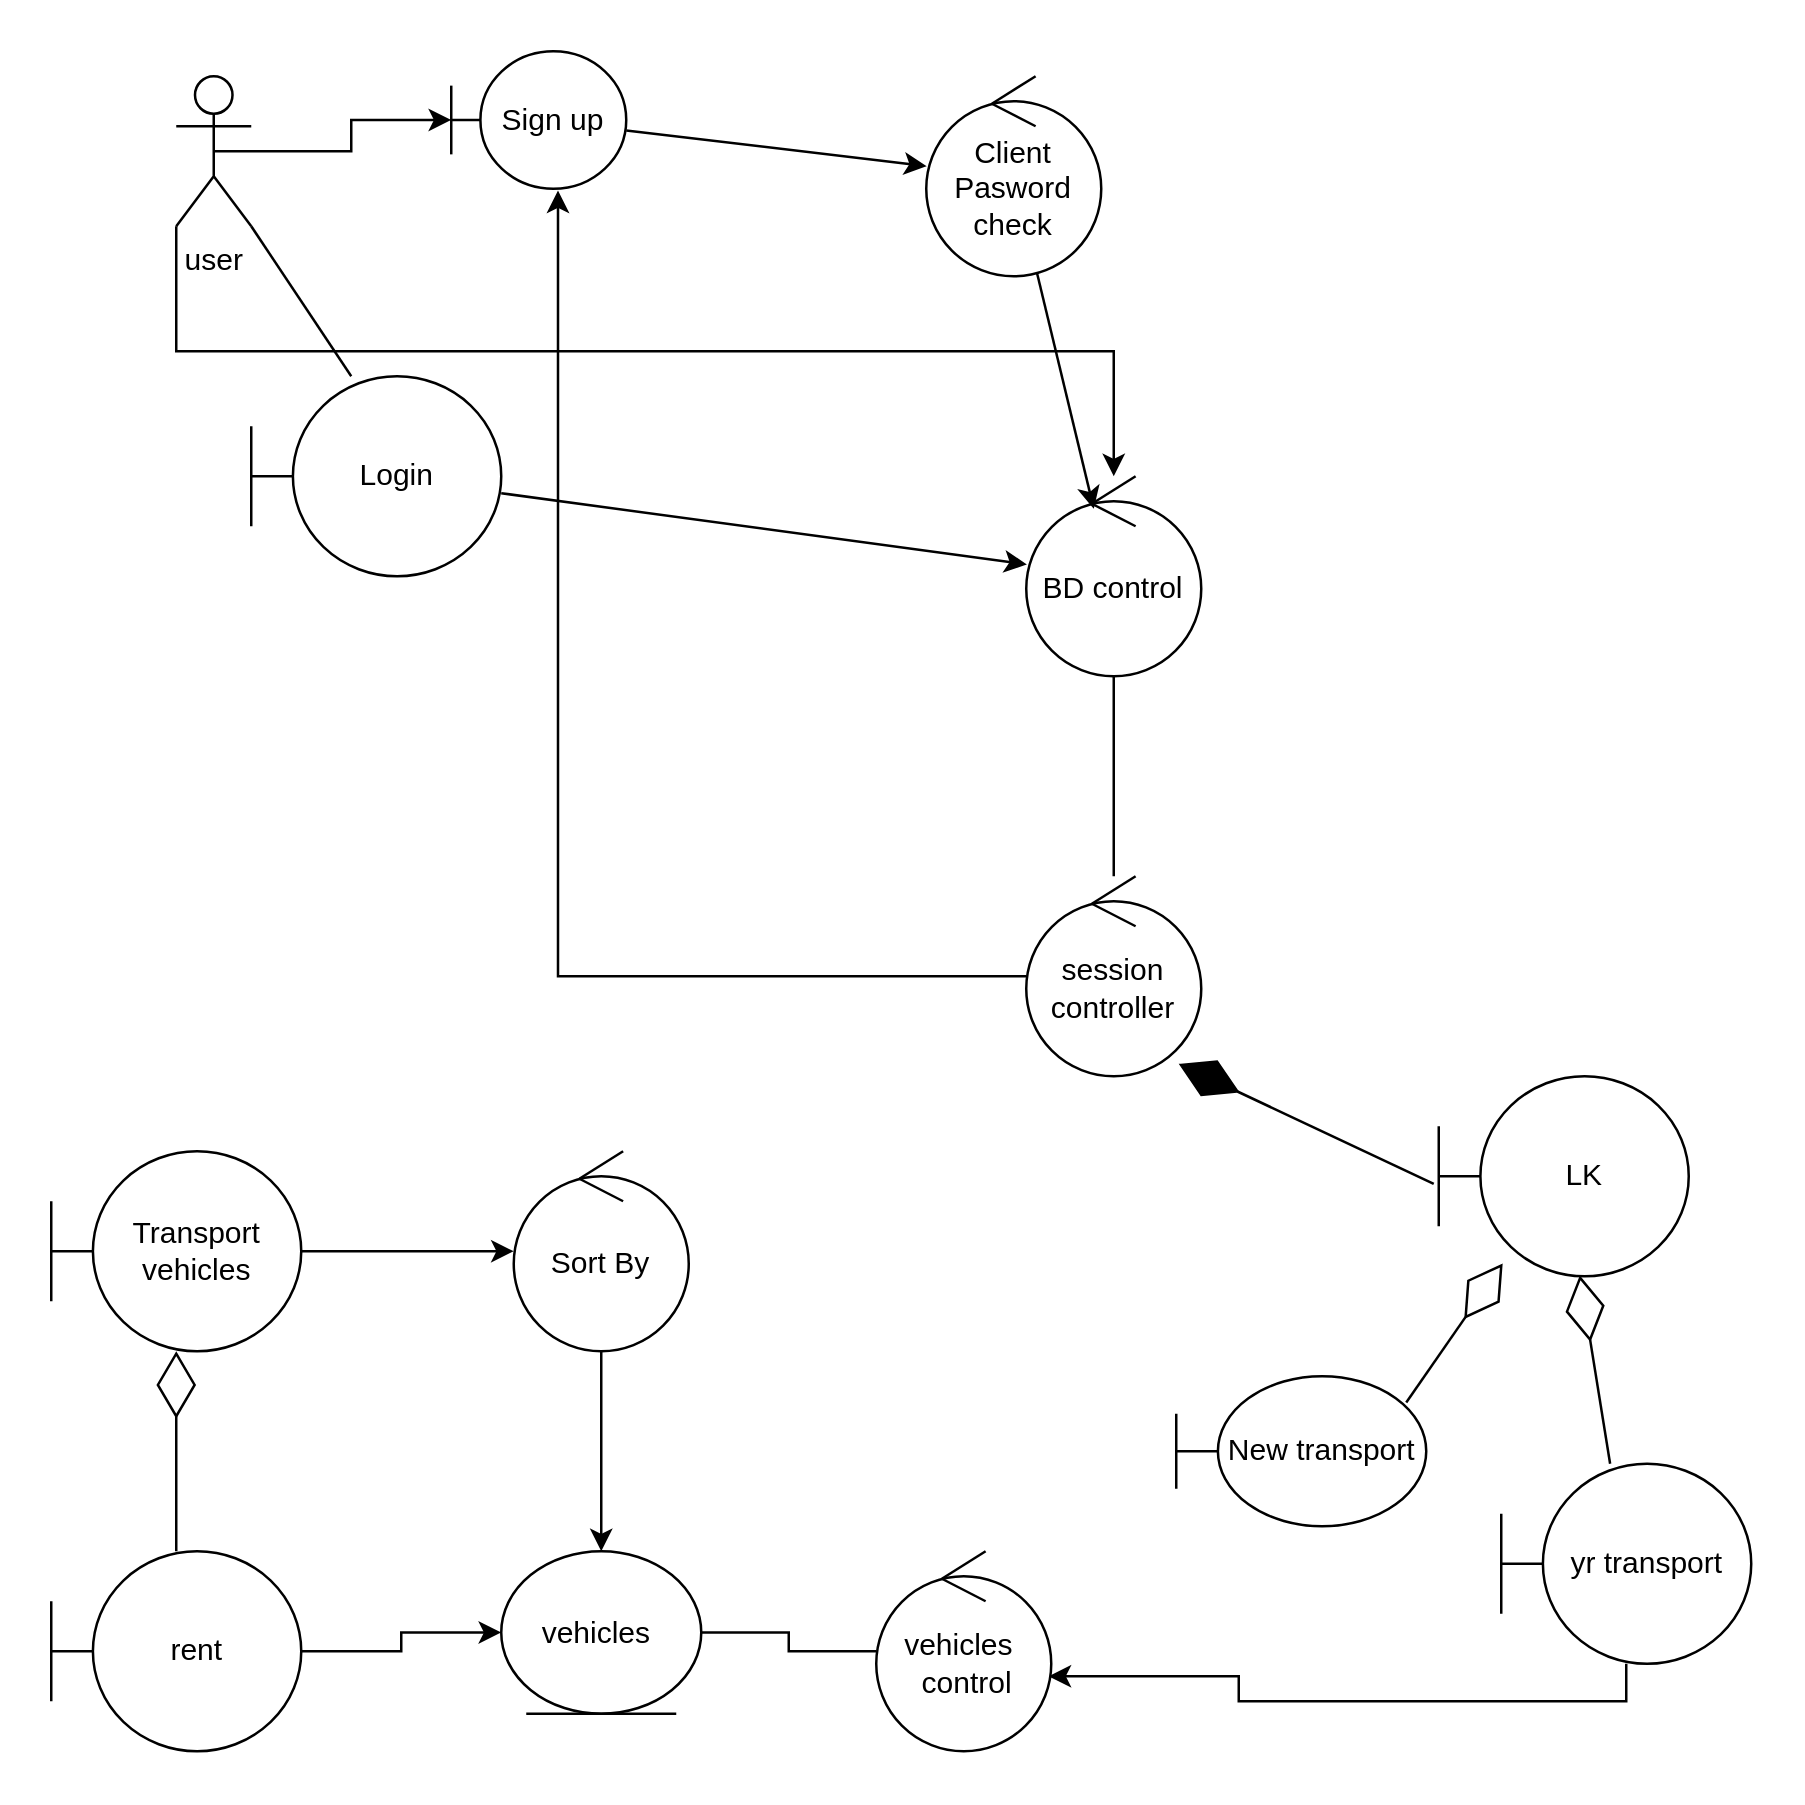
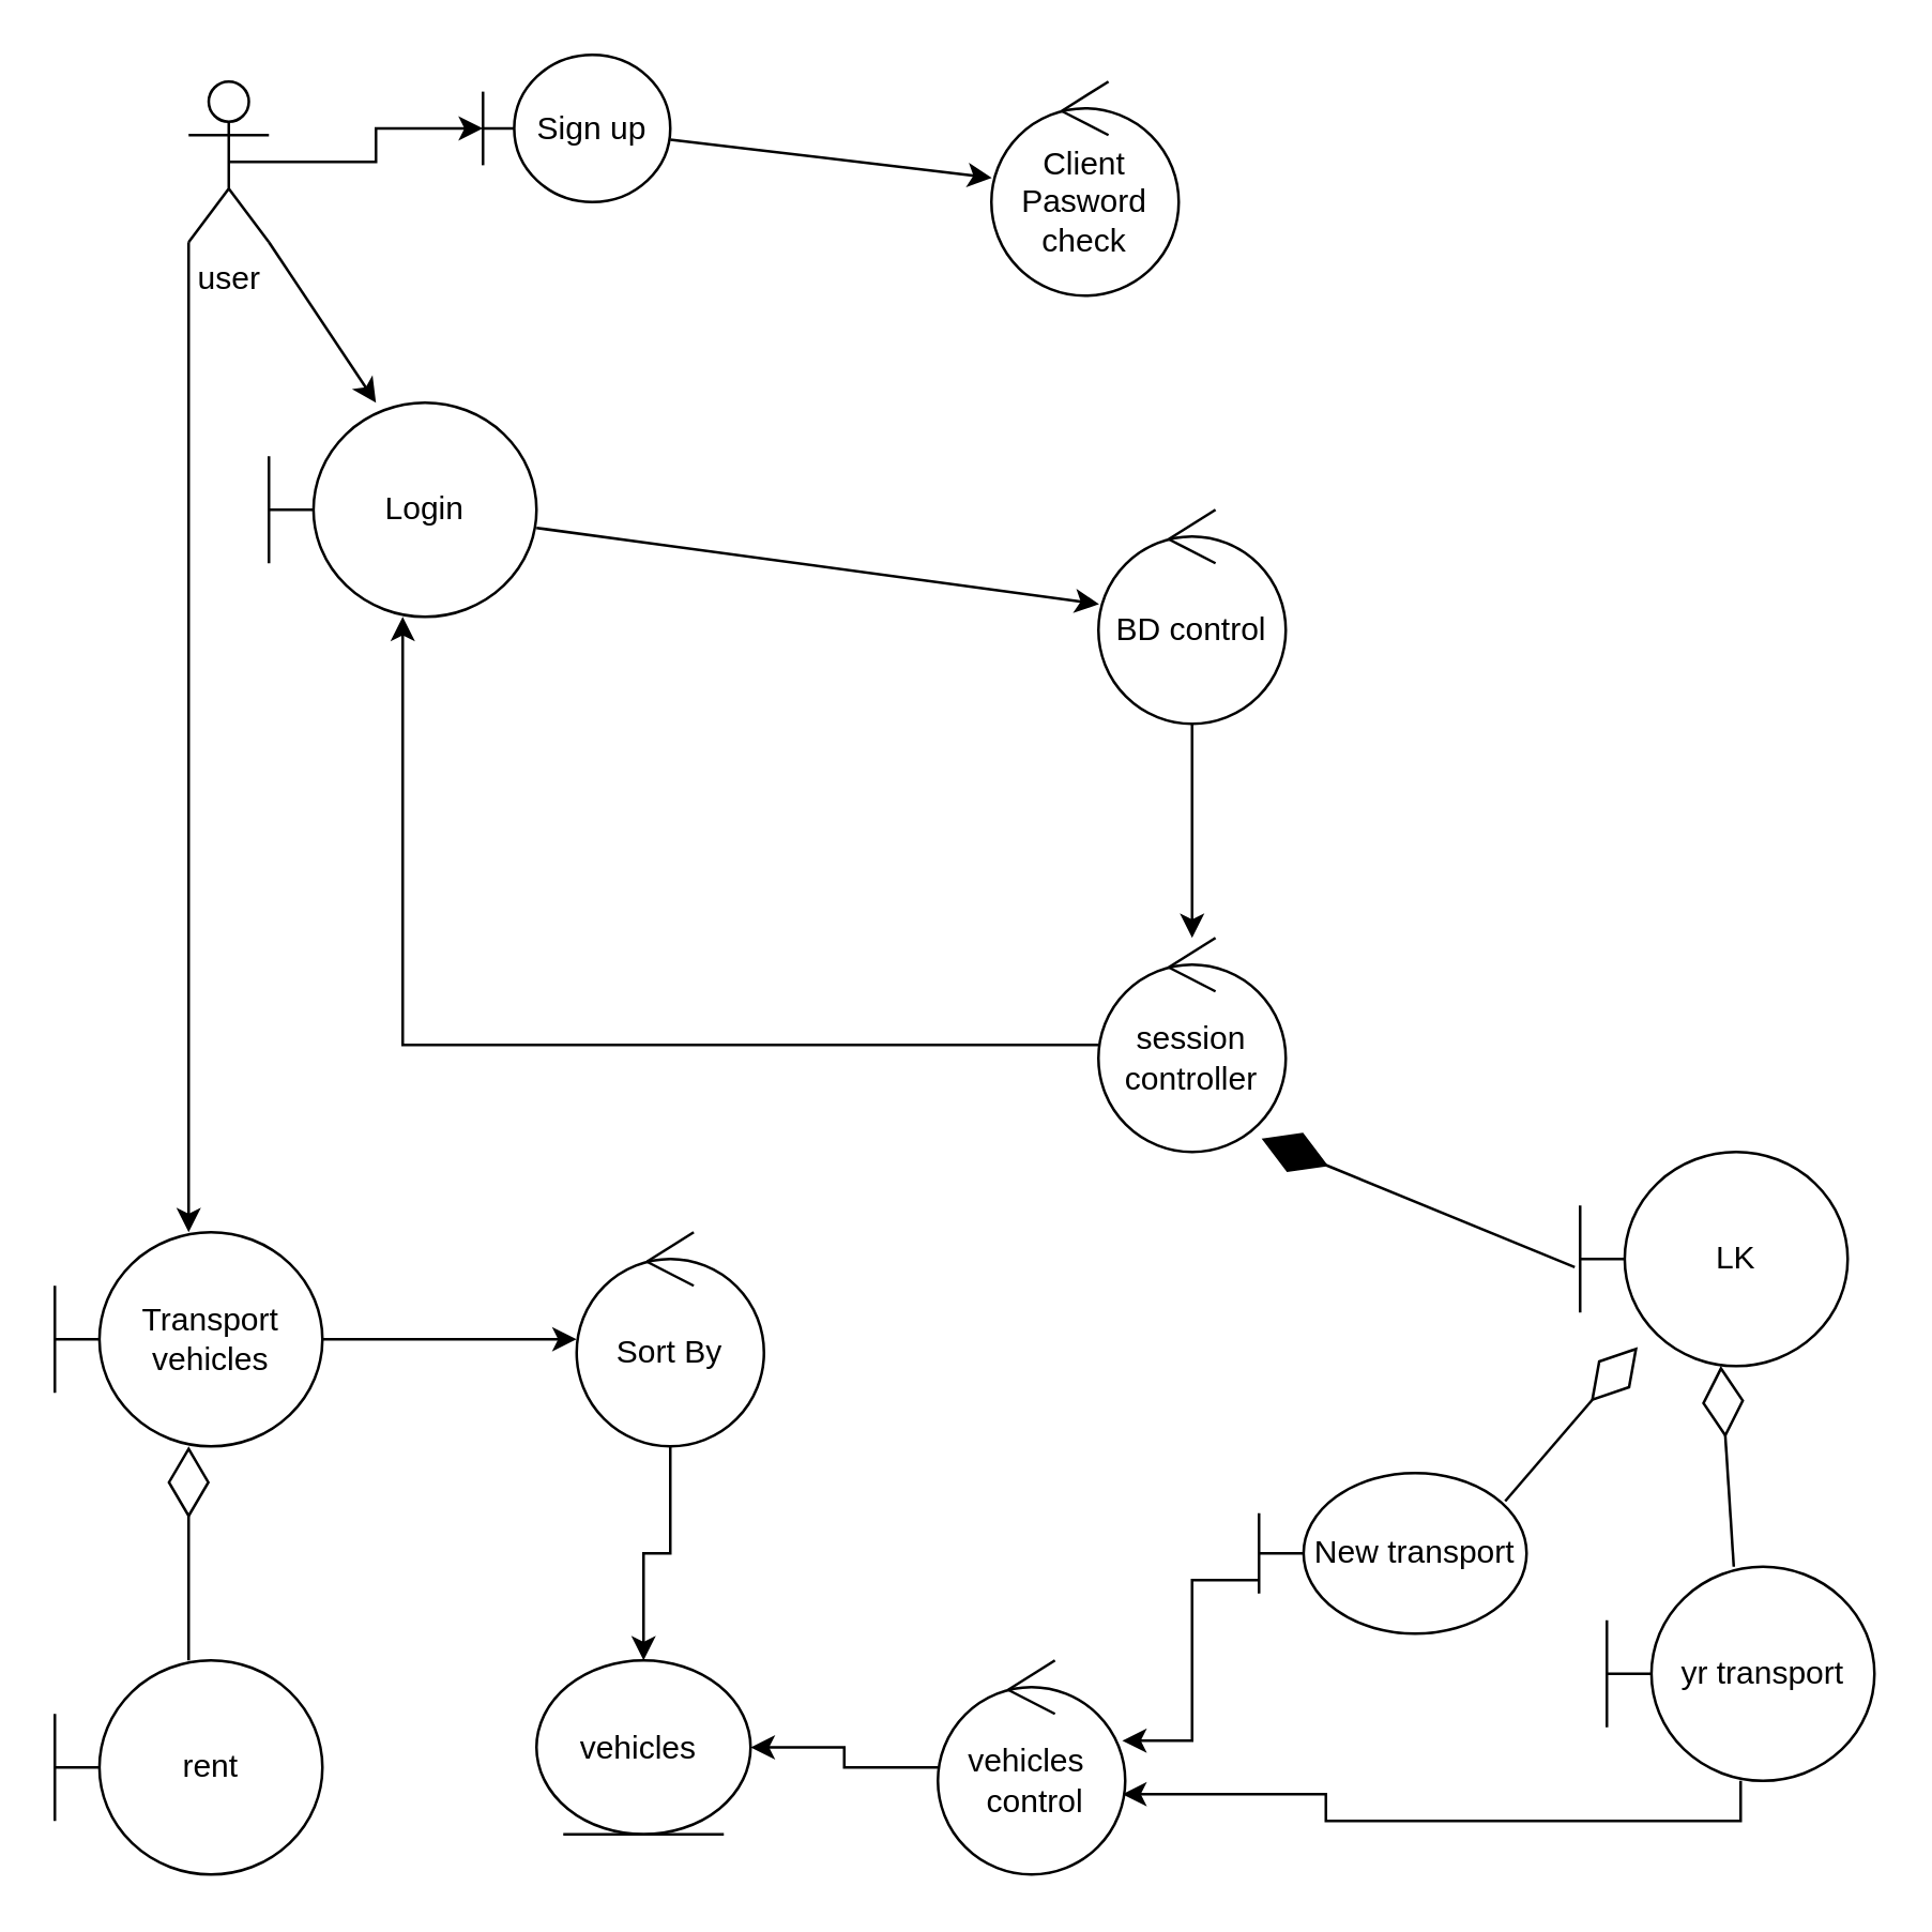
  <mxCell id="0" />
  <mxCell id="1" parent="0" />
  <mxCell id="2" style="edgeStyle=orthogonalEdgeStyle;rounded=0;orthogonalLoop=1;jettySize=auto;html=1;exitX=0.5;exitY=0.5;exitDx=0;exitDy=0;exitPerimeter=0;entryX=0;entryY=0.5;entryDx=0;entryDy=0;entryPerimeter=0;" edge="1" parent="1" source="4" target="5"><mxGeometry relative="1" as="geometry" /></mxCell>
- <mxCell id="3" style="edgeStyle=orthogonalEdgeStyle;rounded=0;orthogonalLoop=1;jettySize=auto;html=1;exitX=0;exitY=1;exitDx=0;exitDy=0;exitPerimeter=0;" edge="1" parent="1" source="4" target="8"><mxGeometry relative="1" as="geometry"><mxPoint x="70" y="440" as="targetPoint" /></mxGeometry></mxCell>
+ <mxCell id="3" style="edgeStyle=orthogonalEdgeStyle;rounded=0;orthogonalLoop=1;jettySize=auto;html=1;exitX=0;exitY=1;exitDx=0;exitDy=0;exitPerimeter=0;" edge="1" parent="1" source="4" target="30"><mxGeometry relative="1" as="geometry"><mxPoint x="70" y="440" as="targetPoint" /></mxGeometry></mxCell>
  <mxCell id="4" value="user" style="shape=umlActor;verticalLabelPosition=bottom;verticalAlign=top;html=1;outlineConnect=0;" vertex="1" parent="1"><mxGeometry x="70" y="30" width="30" height="60" as="geometry" /></mxCell>
  <mxCell id="5" value="Sign up" style="shape=umlBoundary;whiteSpace=wrap;html=1;" vertex="1" parent="1"><mxGeometry x="180" y="20" width="70" height="55" as="geometry" /></mxCell>
  <mxCell id="6" value="Client&lt;br&gt;Pasword check" style="ellipse;shape=umlControl;whiteSpace=wrap;html=1;" vertex="1" parent="1"><mxGeometry x="370" y="30" width="70" height="80" as="geometry" /></mxCell>
- <mxCell id="7" value="" style="edgeStyle=orthogonalEdgeStyle;rounded=0;orthogonalLoop=1;jettySize=auto;html=1;endArrow=none;" edge="1" parent="1" source="8" target="15"><mxGeometry relative="1" as="geometry" /></mxCell>
+ <mxCell id="7" value="" style="edgeStyle=orthogonalEdgeStyle;rounded=0;orthogonalLoop=1;jettySize=auto;html=1;" edge="1" parent="1" source="8" target="15"><mxGeometry relative="1" as="geometry" /></mxCell>
  <mxCell id="8" value="BD control" style="ellipse;shape=umlControl;whiteSpace=wrap;html=1;" vertex="1" parent="1"><mxGeometry x="410" y="190" width="70" height="80" as="geometry" /></mxCell>
  <mxCell id="9" value="Login" style="shape=umlBoundary;whiteSpace=wrap;html=1;" vertex="1" parent="1"><mxGeometry x="100" y="150" width="100" height="80" as="geometry" /></mxCell>
- <mxCell id="10" value="" style="endArrow=none;html=1;entryX=0.4;entryY=0;entryDx=0;entryDy=0;entryPerimeter=0;exitX=1;exitY=1;exitDx=0;exitDy=0;exitPerimeter=0;" edge="1" parent="1" source="4" target="9"><mxGeometry width="50" height="50" relative="1" as="geometry"><mxPoint x="400" y="210" as="sourcePoint" /><mxPoint x="450" y="160" as="targetPoint" /></mxGeometry></mxCell>
+ <mxCell id="10" value="" style="endArrow=classic;html=1;entryX=0.4;entryY=0;entryDx=0;entryDy=0;entryPerimeter=0;exitX=1;exitY=1;exitDx=0;exitDy=0;exitPerimeter=0;" edge="1" parent="1" source="4" target="9"><mxGeometry width="50" height="50" relative="1" as="geometry"><mxPoint x="400" y="210" as="sourcePoint" /><mxPoint x="450" y="160" as="targetPoint" /></mxGeometry></mxCell>
  <mxCell id="11" value="" style="endArrow=classic;html=1;" edge="1" parent="1" source="5" target="6"><mxGeometry width="50" height="50" relative="1" as="geometry"><mxPoint x="400" y="210" as="sourcePoint" /><mxPoint x="450" y="160" as="targetPoint" /></mxGeometry></mxCell>
- <mxCell id="12" value="" style="endArrow=classic;html=1;entryX=0.386;entryY=0.163;entryDx=0;entryDy=0;entryPerimeter=0;" edge="1" parent="1" source="6" target="8"><mxGeometry width="50" height="50" relative="1" as="geometry"><mxPoint x="400" y="210" as="sourcePoint" /><mxPoint x="450" y="160" as="targetPoint" /></mxGeometry></mxCell>
  <mxCell id="13" value="" style="endArrow=classic;html=1;" edge="1" parent="1" source="9" target="8"><mxGeometry width="50" height="50" relative="1" as="geometry"><mxPoint x="400" y="210" as="sourcePoint" /><mxPoint x="450" y="160" as="targetPoint" /></mxGeometry></mxCell>
- <mxCell id="14" value="" style="edgeStyle=orthogonalEdgeStyle;rounded=0;orthogonalLoop=1;jettySize=auto;html=1;entryX=0.61;entryY=1.013;entryDx=0;entryDy=0;entryPerimeter=0;" edge="1" parent="1" source="15" target="5"><mxGeometry relative="1" as="geometry"><mxPoint x="255" y="320" as="targetPoint" /></mxGeometry></mxCell>
+ <mxCell id="14" value="" style="edgeStyle=orthogonalEdgeStyle;rounded=0;orthogonalLoop=1;jettySize=auto;html=1;" edge="1" parent="1" source="15" target="9"><mxGeometry relative="1" as="geometry"><mxPoint x="255" y="320" as="targetPoint" /></mxGeometry></mxCell>
  <mxCell id="15" value="session&lt;br&gt;controller" style="ellipse;shape=umlControl;whiteSpace=wrap;html=1;" vertex="1" parent="1"><mxGeometry x="410" y="350" width="70" height="80" as="geometry" /></mxCell>
- <mxCell id="16" value="LK" style="ellipse;shape=umlBoundary;whiteSpace=wrap;html=1;" vertex="1" parent="1"><mxGeometry x="575" y="430" width="100" height="80" as="geometry" /></mxCell>
+ <mxCell id="16" value="LK" style="ellipse;shape=umlBoundary;whiteSpace=wrap;html=1;" vertex="1" parent="1"><mxGeometry x="590" y="430" width="100" height="80" as="geometry" /></mxCell>
  <mxCell id="17" value="" style="endArrow=diamondThin;endFill=1;endSize=24;html=1;entryX=0.871;entryY=0.938;entryDx=0;entryDy=0;entryPerimeter=0;exitX=-0.02;exitY=0.538;exitDx=0;exitDy=0;exitPerimeter=0;" edge="1" parent="1" source="16" target="15"><mxGeometry width="160" relative="1" as="geometry"><mxPoint x="400" y="480" as="sourcePoint" /><mxPoint x="560" y="480" as="targetPoint" /></mxGeometry></mxCell>
  <mxCell id="18" value="" style="endArrow=diamondThin;endFill=0;endSize=24;html=1;" edge="1" parent="1" source="23" target="16"><mxGeometry width="160" relative="1" as="geometry"><mxPoint x="720" y="620" as="sourcePoint" /><mxPoint x="830" y="620" as="targetPoint" /></mxGeometry></mxCell>
  <mxCell id="19" value="" style="endArrow=diamondThin;endFill=0;endSize=24;html=1;exitX=0.92;exitY=0.175;exitDx=0;exitDy=0;exitPerimeter=0;" edge="1" parent="1" source="21" target="16"><mxGeometry width="160" relative="1" as="geometry"><mxPoint x="580" y="620" as="sourcePoint" /><mxPoint x="740" y="620" as="targetPoint" /></mxGeometry></mxCell>
+ <mxCell id="20" value="" style="edgeStyle=orthogonalEdgeStyle;rounded=0;orthogonalLoop=1;jettySize=auto;html=1;" edge="1" parent="1" source="21" target="25"><mxGeometry relative="1" as="geometry"><Array as="points"><mxPoint x="445" y="590" /><mxPoint x="445" y="650" /></Array></mxGeometry></mxCell>
  <mxCell id="21" value="New transport" style="shape=umlBoundary;whiteSpace=wrap;html=1;" vertex="1" parent="1"><mxGeometry x="470" y="550" width="100" height="60" as="geometry" /></mxCell>
  <mxCell id="22" value="" style="edgeStyle=orthogonalEdgeStyle;rounded=0;orthogonalLoop=1;jettySize=auto;html=1;" edge="1" parent="1" source="23" target="25"><mxGeometry relative="1" as="geometry"><mxPoint x="423" y="680" as="targetPoint" /><Array as="points"><mxPoint x="495" y="680" /><mxPoint x="495" y="670" /></Array></mxGeometry></mxCell>
  <mxCell id="23" value="yr transport" style="shape=umlBoundary;whiteSpace=wrap;html=1;" vertex="1" parent="1"><mxGeometry x="600" y="585" width="100" height="80" as="geometry" /></mxCell>
- <mxCell id="24" value="" style="edgeStyle=orthogonalEdgeStyle;rounded=0;orthogonalLoop=1;jettySize=auto;html=1;endArrow=none;" edge="1" parent="1" source="25" target="26"><mxGeometry relative="1" as="geometry" /></mxCell>
+ <mxCell id="24" value="" style="edgeStyle=orthogonalEdgeStyle;rounded=0;orthogonalLoop=1;jettySize=auto;html=1;" edge="1" parent="1" source="25" target="26"><mxGeometry relative="1" as="geometry" /></mxCell>
  <mxCell id="25" value="vehicles&amp;nbsp;&lt;br&gt;&amp;nbsp;control" style="ellipse;shape=umlControl;whiteSpace=wrap;html=1;" vertex="1" parent="1"><mxGeometry x="350" y="620" width="70" height="80" as="geometry" /></mxCell>
  <mxCell id="26" value="vehicles&amp;nbsp;" style="ellipse;shape=umlEntity;whiteSpace=wrap;html=1;" vertex="1" parent="1"><mxGeometry x="200" y="620" width="80" height="65" as="geometry" /></mxCell>
  <mxCell id="27" value="" style="edgeStyle=orthogonalEdgeStyle;rounded=0;orthogonalLoop=1;jettySize=auto;html=1;" edge="1" parent="1" source="28" target="26"><mxGeometry relative="1" as="geometry" /></mxCell>
- <mxCell id="28" value="Sort By" style="ellipse;shape=umlControl;whiteSpace=wrap;html=1;" vertex="1" parent="1"><mxGeometry x="205" y="460" width="70" height="80" as="geometry" /></mxCell>
+ <mxCell id="28" value="Sort By" style="ellipse;shape=umlControl;whiteSpace=wrap;html=1;" vertex="1" parent="1"><mxGeometry x="215" y="460" width="70" height="80" as="geometry" /></mxCell>
  <mxCell id="29" value="" style="edgeStyle=orthogonalEdgeStyle;rounded=0;orthogonalLoop=1;jettySize=auto;html=1;" edge="1" parent="1" source="30" target="28"><mxGeometry relative="1" as="geometry" /></mxCell>
  <mxCell id="30" value="Transport vehicles" style="shape=umlBoundary;whiteSpace=wrap;html=1;" vertex="1" parent="1"><mxGeometry x="20" y="460" width="100" height="80" as="geometry" /></mxCell>
- <mxCell id="31" value="" style="edgeStyle=orthogonalEdgeStyle;rounded=0;orthogonalLoop=1;jettySize=auto;html=1;" edge="1" parent="1" source="32" target="26"><mxGeometry relative="1" as="geometry" /></mxCell>
  <mxCell id="32" value="rent" style="shape=umlBoundary;whiteSpace=wrap;html=1;" vertex="1" parent="1"><mxGeometry x="20" y="620" width="100" height="80" as="geometry" /></mxCell>
  <mxCell id="33" value="" style="endArrow=diamondThin;endFill=0;endSize=24;html=1;" edge="1" parent="1" source="32" target="30"><mxGeometry width="160" relative="1" as="geometry"><mxPoint x="143.8" y="690.12" as="sourcePoint" /><mxPoint x="156.191" y="560.004" as="targetPoint" /></mxGeometry></mxCell>
